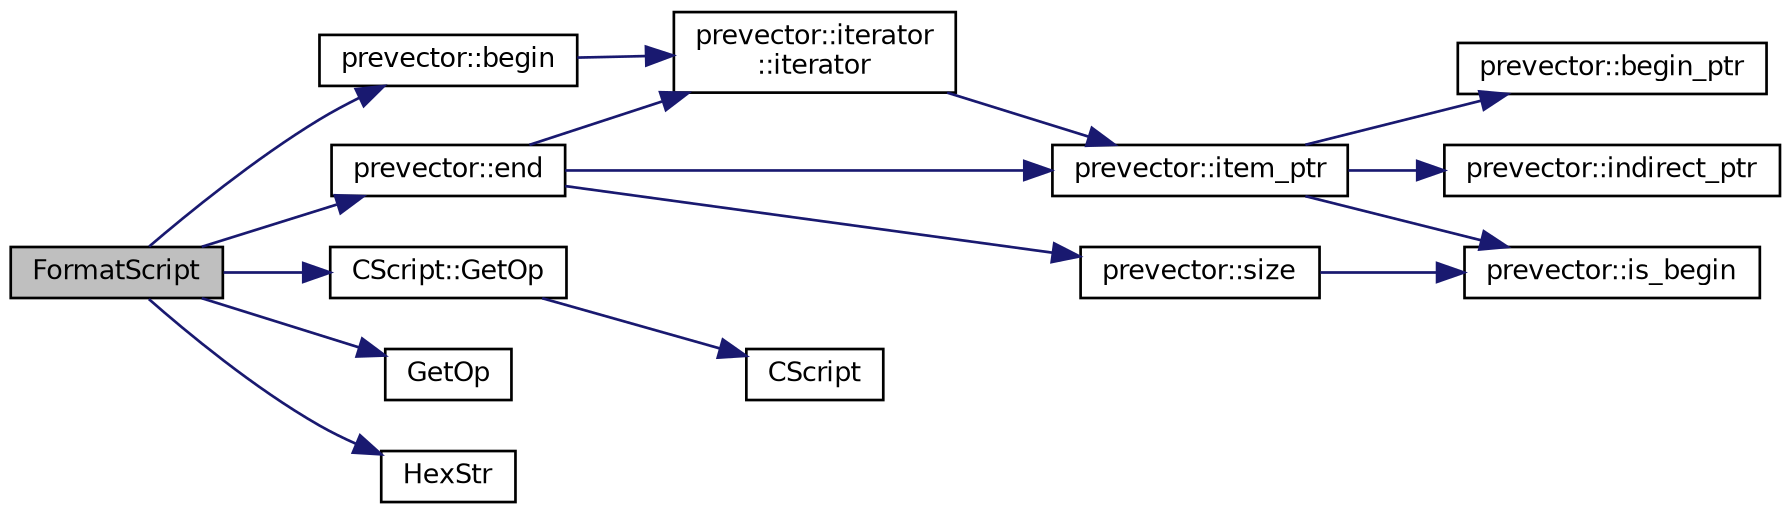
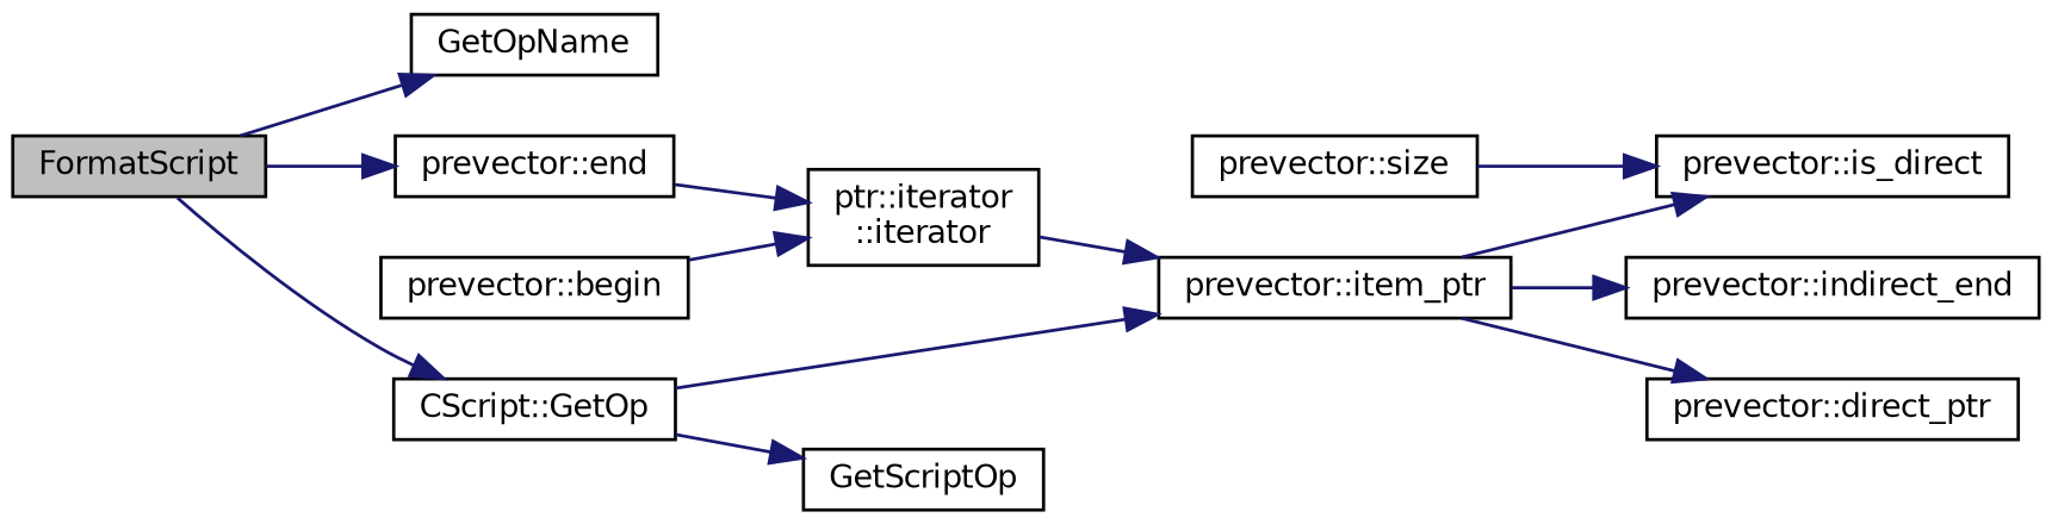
  digraph {
    rankdir=LR
    node [color=black fillcolor=white fontname=Helvetica fontsize=10 shape=record style=filled]
    edge [color=midnightblue fontname=Helvetica fontsize=10 labelfontname=Helvetica labelfontsize=10 style=solid]
    n1 [fillcolor=grey75 fontcolor=black height=0.2 label=FormatScript width=0.4]
    n2 [height=0.2 label="prevector::begin" width=0.4]
    n3 [height=0.2 label="prevector::end" width=0.4]
    n4 [height=0.2 label="CScript::GetOp" width=0.4]
-   n5 [height=0.2 label=GetOp width=0.4]
-   n6 [height=0.2 label=HexStr width=0.4]
-   n7 [height=0.2 label="prevector::iterator\l::iterator" width=0.4]
+   n5 [height=0.2 label=GetOpName width=0.4]
+   n7 [height=0.2 label="ptr::iterator\l::iterator" width=0.4]
    n8 [height=0.2 label="prevector::item_ptr" width=0.4]
    n9 [height=0.2 label="prevector::size" width=0.4]
-   n10 [height=0.2 label=CScript width=0.4]
-   n11 [height=0.2 label="prevector::is_begin" width=0.4]
-   n12 [height=0.2 label="prevector::begin_ptr" width=0.4]
-   n13 [height=0.2 label="prevector::indirect_ptr" width=0.4]
-   n1 -> n2
+   n10 [height=0.2 label=GetScriptOp width=0.4]
+   n11 [height=0.2 label="prevector::is_direct" width=0.4]
+   n12 [height=0.2 label="prevector::direct_ptr" width=0.4]
+   n13 [height=0.2 label="prevector::indirect_end" width=0.4]
    n1 -> n3
    n1 -> n4
    n1 -> n5
-   n1 -> n6
    n2 -> n7
    n3 -> n7
-   n3 -> n8
-   n3 -> n9
+   n4 -> n8
    n4 -> n10
    n7 -> n8
    n8 -> n11
    n8 -> n12
    n8 -> n13
    n9 -> n11
  }
